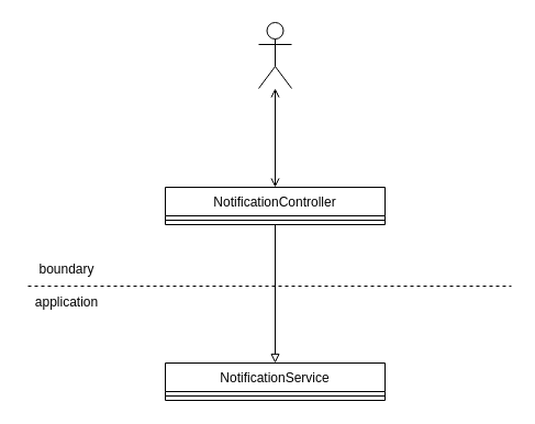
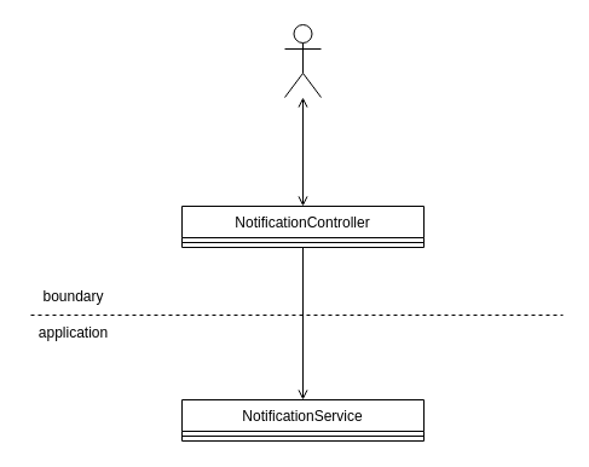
  <mxCell id="0" />
  <mxCell id="1" parent="0" />
- <mxCell id="2" style="edgeStyle=orthogonalEdgeStyle;rounded=0;orthogonalLoop=1;jettySize=auto;html=1;endArrow=block;endFill=0;" parent="1" source="3" target="5" edge="1"><mxGeometry relative="1" as="geometry" /></mxCell>
+ <mxCell id="2" style="edgeStyle=orthogonalEdgeStyle;rounded=0;orthogonalLoop=1;jettySize=auto;html=1;endArrow=open;endFill=0;" parent="1" source="3" target="5" edge="1"><mxGeometry relative="1" as="geometry" /></mxCell>
  <mxCell id="3" value="NotificationController" style="swimlane;fontStyle=0;align=center;verticalAlign=top;childLayout=stackLayout;horizontal=1;startSize=26;horizontalStack=0;resizeParent=1;resizeLast=0;collapsible=1;marginBottom=0;rounded=0;shadow=0;strokeWidth=1;" parent="1" vertex="1"><mxGeometry x="150" y="170" width="200" height="34" as="geometry"><mxRectangle x="550" y="140" width="160" height="26" as="alternateBounds" /></mxGeometry></mxCell>
  <mxCell id="4" value="" style="line;html=1;strokeWidth=1;align=left;verticalAlign=middle;spacingTop=-1;spacingLeft=3;spacingRight=3;rotatable=0;labelPosition=right;points=[];portConstraint=eastwest;" parent="3" vertex="1"><mxGeometry y="26" width="200" height="8" as="geometry" /></mxCell>
  <mxCell id="5" value="NotificationService" style="swimlane;fontStyle=0;align=center;verticalAlign=top;childLayout=stackLayout;horizontal=1;startSize=26;horizontalStack=0;resizeParent=1;resizeLast=0;collapsible=1;marginBottom=0;rounded=0;shadow=0;strokeWidth=1;" parent="1" vertex="1"><mxGeometry x="150" y="330" width="200" height="34" as="geometry"><mxRectangle x="550" y="140" width="160" height="26" as="alternateBounds" /></mxGeometry></mxCell>
  <mxCell id="6" value="" style="line;html=1;strokeWidth=1;align=left;verticalAlign=middle;spacingTop=-1;spacingLeft=3;spacingRight=3;rotatable=0;labelPosition=right;points=[];portConstraint=eastwest;" parent="5" vertex="1"><mxGeometry y="26" width="200" height="8" as="geometry" /></mxCell>
  <mxCell id="7" style="edgeStyle=orthogonalEdgeStyle;rounded=0;orthogonalLoop=1;jettySize=auto;html=1;startArrow=open;startFill=0;endArrow=open;endFill=0;" edge="1" parent="1" source="8" target="3"><mxGeometry relative="1" as="geometry" /></mxCell>
  <mxCell id="8" value="" style="shape=umlActor;verticalLabelPosition=bottom;verticalAlign=top;html=1;outlineConnect=0;" vertex="1" parent="1"><mxGeometry x="235" y="20" width="30" height="60" as="geometry" /></mxCell>
  <mxCell id="9" value="" style="endArrow=none;dashed=1;html=1;rounded=0;" edge="1" parent="1"><mxGeometry width="50" height="50" relative="1" as="geometry"><mxPoint x="25" y="260" as="sourcePoint" /><mxPoint x="465" y="260" as="targetPoint" /></mxGeometry></mxCell>
  <mxCell id="10" value="boundary" style="text;html=1;align=center;verticalAlign=middle;resizable=0;points=[];autosize=1;strokeColor=none;fillColor=none;" vertex="1" parent="1"><mxGeometry x="25" y="230" width="70" height="30" as="geometry" /></mxCell>
  <mxCell id="11" value="application" style="text;html=1;align=center;verticalAlign=middle;resizable=0;points=[];autosize=1;strokeColor=none;fillColor=none;" vertex="1" parent="1"><mxGeometry x="20" y="260" width="80" height="30" as="geometry" /></mxCell>
